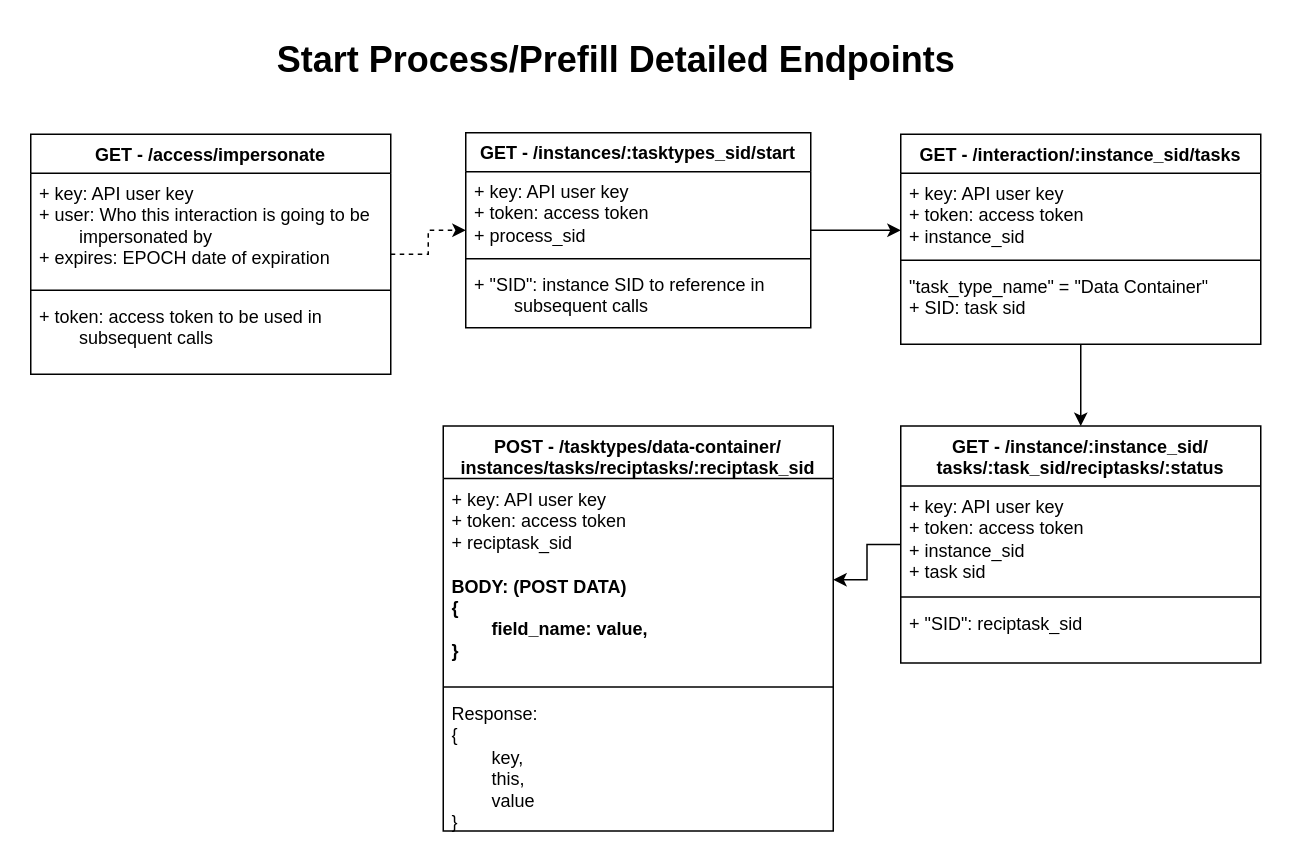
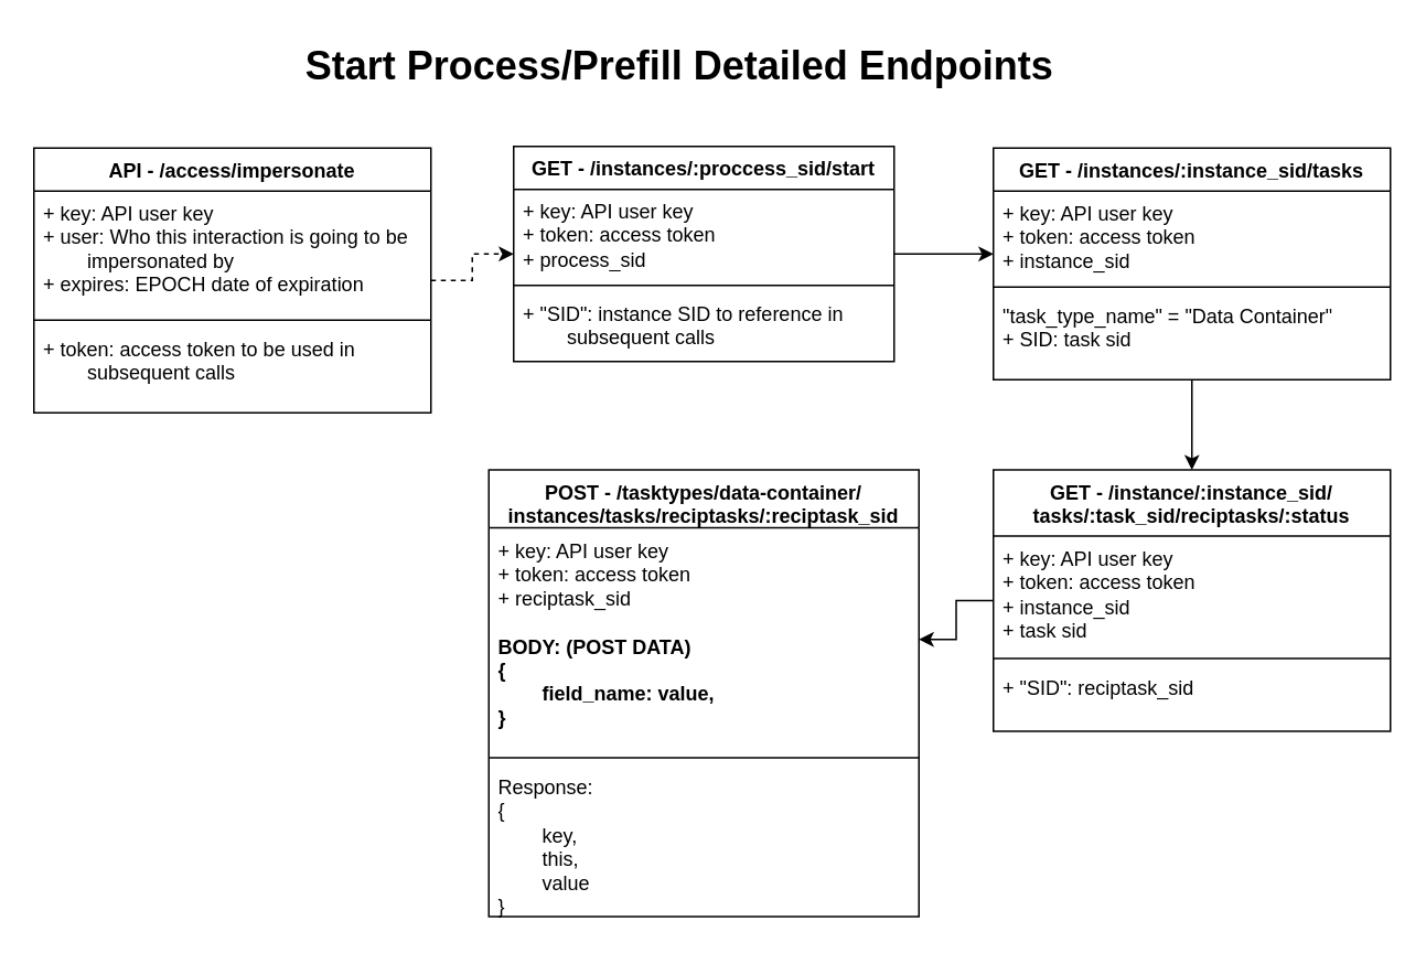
  <mxCell id="0" />
  <mxCell id="1" parent="0" />
  <mxCell id="2" value="Start Process/Prefill Detailed Endpoints" style="text;strokeColor=none;fillColor=none;html=1;fontSize=24;fontStyle=1;verticalAlign=middle;align=center;" vertex="1" parent="1"><mxGeometry x="360" y="20" width="100" height="40" as="geometry" /></mxCell>
  <mxCell id="3" style="edgeStyle=orthogonalEdgeStyle;rounded=0;orthogonalLoop=1;jettySize=auto;html=1;entryX=0;entryY=0.5;entryDx=0;entryDy=0;dashed=1;" edge="1" parent="1" source="4" target="9"><mxGeometry relative="1" as="geometry" /></mxCell>
- <mxCell id="4" value="GET - /access/impersonate" style="swimlane;fontStyle=1;align=center;verticalAlign=top;childLayout=stackLayout;horizontal=1;startSize=26;horizontalStack=0;resizeParent=1;resizeParentMax=0;resizeLast=0;collapsible=1;marginBottom=0;whiteSpace=wrap;html=1;" vertex="1" parent="1"><mxGeometry x="20" y="89" width="240" height="160" as="geometry" /></mxCell>
+ <mxCell id="4" value="API - /access/impersonate" style="swimlane;fontStyle=1;align=center;verticalAlign=top;childLayout=stackLayout;horizontal=1;startSize=26;horizontalStack=0;resizeParent=1;resizeParentMax=0;resizeLast=0;collapsible=1;marginBottom=0;whiteSpace=wrap;html=1;" vertex="1" parent="1"><mxGeometry x="20" y="89" width="240" height="160" as="geometry" /></mxCell>
  <mxCell id="5" value="+ key: API user key&lt;br&gt;+ user: Who this interaction is going to be &lt;span style=&quot;white-space: pre;&quot;&gt;&#09;&lt;/span&gt;impersonated by&lt;br&gt;+ expires: EPOCH date of expiration" style="text;strokeColor=none;fillColor=none;align=left;verticalAlign=top;spacingLeft=4;spacingRight=4;overflow=hidden;rotatable=0;points=[[0,0.5],[1,0.5]];portConstraint=eastwest;whiteSpace=wrap;html=1;" vertex="1" parent="4"><mxGeometry y="26" width="240" height="74" as="geometry" /></mxCell>
  <mxCell id="6" value="" style="line;strokeWidth=1;fillColor=none;align=left;verticalAlign=middle;spacingTop=-1;spacingLeft=3;spacingRight=3;rotatable=0;labelPosition=right;points=[];portConstraint=eastwest;strokeColor=inherit;" vertex="1" parent="4"><mxGeometry y="100" width="240" height="8" as="geometry" /></mxCell>
  <mxCell id="7" value="+ token: access token to be used in &lt;span style=&quot;white-space: pre;&quot;&gt;&#09;&lt;/span&gt;subsequent calls" style="text;strokeColor=none;fillColor=none;align=left;verticalAlign=top;spacingLeft=4;spacingRight=4;overflow=hidden;rotatable=0;points=[[0,0.5],[1,0.5]];portConstraint=eastwest;whiteSpace=wrap;html=1;" vertex="1" parent="4"><mxGeometry y="108" width="240" height="52" as="geometry" /></mxCell>
  <mxCell id="8" style="edgeStyle=orthogonalEdgeStyle;rounded=0;orthogonalLoop=1;jettySize=auto;html=1;entryX=0;entryY=0.704;entryDx=0;entryDy=0;entryPerimeter=0;" edge="1" parent="1" source="9" target="20"><mxGeometry relative="1" as="geometry" /></mxCell>
- <mxCell id="9" value="GET - /instances/:tasktypes_sid/start" style="swimlane;fontStyle=1;align=center;verticalAlign=top;childLayout=stackLayout;horizontal=1;startSize=26;horizontalStack=0;resizeParent=1;resizeParentMax=0;resizeLast=0;collapsible=1;marginBottom=0;whiteSpace=wrap;html=1;" vertex="1" parent="1"><mxGeometry x="310" y="88" width="230" height="130" as="geometry" /></mxCell>
+ <mxCell id="9" value="GET - /instances/:proccess_sid/start" style="swimlane;fontStyle=1;align=center;verticalAlign=top;childLayout=stackLayout;horizontal=1;startSize=26;horizontalStack=0;resizeParent=1;resizeParentMax=0;resizeLast=0;collapsible=1;marginBottom=0;whiteSpace=wrap;html=1;" vertex="1" parent="1"><mxGeometry x="310" y="88" width="230" height="130" as="geometry" /></mxCell>
  <mxCell id="10" value="+ key: API user key&lt;br&gt;+ token: access token&lt;br&gt;+ process_sid" style="text;strokeColor=none;fillColor=none;align=left;verticalAlign=top;spacingLeft=4;spacingRight=4;overflow=hidden;rotatable=0;points=[[0,0.5],[1,0.5]];portConstraint=eastwest;whiteSpace=wrap;html=1;" vertex="1" parent="9"><mxGeometry y="26" width="230" height="54" as="geometry" /></mxCell>
  <mxCell id="11" value="" style="line;strokeWidth=1;fillColor=none;align=left;verticalAlign=middle;spacingTop=-1;spacingLeft=3;spacingRight=3;rotatable=0;labelPosition=right;points=[];portConstraint=eastwest;strokeColor=inherit;" vertex="1" parent="9"><mxGeometry y="80" width="230" height="8" as="geometry" /></mxCell>
  <mxCell id="12" value="+ &quot;SID&quot;: instance SID to reference in &lt;span style=&quot;white-space: pre;&quot;&gt;&#09;&lt;/span&gt;subsequent calls" style="text;strokeColor=none;fillColor=none;align=left;verticalAlign=top;spacingLeft=4;spacingRight=4;overflow=hidden;rotatable=0;points=[[0,0.5],[1,0.5]];portConstraint=eastwest;whiteSpace=wrap;html=1;" vertex="1" parent="9"><mxGeometry y="88" width="230" height="42" as="geometry" /></mxCell>
  <mxCell id="13" style="edgeStyle=orthogonalEdgeStyle;rounded=0;orthogonalLoop=1;jettySize=auto;html=1;" edge="1" parent="1" source="14" target="24"><mxGeometry relative="1" as="geometry" /></mxCell>
  <mxCell id="14" value="GET - /instance/:instance_sid/&lt;br&gt;tasks/:task_sid/reciptasks/:status" style="swimlane;fontStyle=1;align=center;verticalAlign=top;childLayout=stackLayout;horizontal=1;startSize=40;horizontalStack=0;resizeParent=1;resizeParentMax=0;resizeLast=0;collapsible=1;marginBottom=0;whiteSpace=wrap;html=1;" vertex="1" parent="1"><mxGeometry x="600" y="283.5" width="240" height="158" as="geometry" /></mxCell>
  <mxCell id="15" value="+ key: API user key&lt;br&gt;+ token: access token&lt;br&gt;+ instance_sid&lt;br&gt;+ task sid" style="text;strokeColor=none;fillColor=none;align=left;verticalAlign=top;spacingLeft=4;spacingRight=4;overflow=hidden;rotatable=0;points=[[0,0.5],[1,0.5]];portConstraint=eastwest;whiteSpace=wrap;html=1;" vertex="1" parent="14"><mxGeometry y="40" width="240" height="70" as="geometry" /></mxCell>
  <mxCell id="16" value="" style="line;strokeWidth=1;fillColor=none;align=left;verticalAlign=middle;spacingTop=-1;spacingLeft=3;spacingRight=3;rotatable=0;labelPosition=right;points=[];portConstraint=eastwest;strokeColor=inherit;" vertex="1" parent="14"><mxGeometry y="110" width="240" height="8" as="geometry" /></mxCell>
  <mxCell id="17" value="+ &quot;SID&quot;: reciptask_sid" style="text;strokeColor=none;fillColor=none;align=left;verticalAlign=top;spacingLeft=4;spacingRight=4;overflow=hidden;rotatable=0;points=[[0,0.5],[1,0.5]];portConstraint=eastwest;whiteSpace=wrap;html=1;" vertex="1" parent="14"><mxGeometry y="118" width="240" height="40" as="geometry" /></mxCell>
  <mxCell id="18" style="edgeStyle=orthogonalEdgeStyle;rounded=0;orthogonalLoop=1;jettySize=auto;html=1;entryX=0.5;entryY=0;entryDx=0;entryDy=0;" edge="1" parent="1" source="19" target="14"><mxGeometry relative="1" as="geometry" /></mxCell>
- <mxCell id="19" value="GET - /interaction/:instance_sid/tasks" style="swimlane;fontStyle=1;align=center;verticalAlign=top;childLayout=stackLayout;horizontal=1;startSize=26;horizontalStack=0;resizeParent=1;resizeParentMax=0;resizeLast=0;collapsible=1;marginBottom=0;whiteSpace=wrap;html=1;" vertex="1" parent="1"><mxGeometry x="600" y="89" width="240" height="140" as="geometry" /></mxCell>
+ <mxCell id="19" value="GET - /instances/:instance_sid/tasks" style="swimlane;fontStyle=1;align=center;verticalAlign=top;childLayout=stackLayout;horizontal=1;startSize=26;horizontalStack=0;resizeParent=1;resizeParentMax=0;resizeLast=0;collapsible=1;marginBottom=0;whiteSpace=wrap;html=1;" vertex="1" parent="1"><mxGeometry x="600" y="89" width="240" height="140" as="geometry" /></mxCell>
  <mxCell id="20" value="+ key: API user key&lt;br&gt;+ token: access token&lt;br&gt;+ instance_sid" style="text;strokeColor=none;fillColor=none;align=left;verticalAlign=top;spacingLeft=4;spacingRight=4;overflow=hidden;rotatable=0;points=[[0,0.5],[1,0.5]];portConstraint=eastwest;whiteSpace=wrap;html=1;" vertex="1" parent="19"><mxGeometry y="26" width="240" height="54" as="geometry" /></mxCell>
  <mxCell id="21" value="" style="line;strokeWidth=1;fillColor=none;align=left;verticalAlign=middle;spacingTop=-1;spacingLeft=3;spacingRight=3;rotatable=0;labelPosition=right;points=[];portConstraint=eastwest;strokeColor=inherit;" vertex="1" parent="19"><mxGeometry y="80" width="240" height="8" as="geometry" /></mxCell>
  <mxCell id="22" value="&quot;task_type_name&quot; = &quot;Data Container&quot;&lt;br&gt;+ SID: task sid" style="text;strokeColor=none;fillColor=none;align=left;verticalAlign=top;spacingLeft=4;spacingRight=4;overflow=hidden;rotatable=0;points=[[0,0.5],[1,0.5]];portConstraint=eastwest;whiteSpace=wrap;html=1;" vertex="1" parent="19"><mxGeometry y="88" width="240" height="52" as="geometry" /></mxCell>
  <mxCell id="23" value="POST - /tasktypes/data-container/&lt;br&gt;instances/tasks/reciptasks/:reciptask_sid" style="swimlane;fontStyle=1;align=center;verticalAlign=top;childLayout=stackLayout;horizontal=1;startSize=35;horizontalStack=0;resizeParent=1;resizeParentMax=0;resizeLast=0;collapsible=1;marginBottom=0;whiteSpace=wrap;html=1;" vertex="1" parent="1"><mxGeometry x="295" y="283.5" width="260" height="270" as="geometry" /></mxCell>
  <mxCell id="24" value="+ key: API user key&lt;br&gt;+ token: access token&lt;br&gt;+ reciptask_sid&lt;br&gt;&lt;br&gt;&lt;b&gt;BODY: (POST DATA)&lt;br&gt;{&lt;br&gt;&lt;span style=&quot;white-space: pre;&quot;&gt;&#09;&lt;/span&gt;field_name: value,&lt;span style=&quot;white-space: pre;&quot;&gt;&#09;&lt;/span&gt;&lt;br&gt;}&lt;br&gt;&lt;/b&gt;" style="text;strokeColor=none;fillColor=none;align=left;verticalAlign=top;spacingLeft=4;spacingRight=4;overflow=hidden;rotatable=0;points=[[0,0.5],[1,0.5]];portConstraint=eastwest;whiteSpace=wrap;html=1;" vertex="1" parent="23"><mxGeometry y="35" width="260" height="135" as="geometry" /></mxCell>
  <mxCell id="25" value="" style="line;strokeWidth=1;fillColor=none;align=left;verticalAlign=middle;spacingTop=-1;spacingLeft=3;spacingRight=3;rotatable=0;labelPosition=right;points=[];portConstraint=eastwest;strokeColor=inherit;" vertex="1" parent="23"><mxGeometry y="170" width="260" height="8" as="geometry" /></mxCell>
  <mxCell id="26" value="Response:&lt;br&gt;{&lt;br&gt;&lt;span style=&quot;white-space: pre;&quot;&gt;&#09;&lt;/span&gt;key,&lt;br&gt;&lt;span style=&quot;white-space: pre;&quot;&gt;&#09;&lt;/span&gt;this,&lt;br&gt;&lt;span style=&quot;white-space: pre;&quot;&gt;&#09;&lt;/span&gt;value&lt;br&gt;}" style="text;strokeColor=none;fillColor=none;align=left;verticalAlign=top;spacingLeft=4;spacingRight=4;overflow=hidden;rotatable=0;points=[[0,0.5],[1,0.5]];portConstraint=eastwest;whiteSpace=wrap;html=1;" vertex="1" parent="23"><mxGeometry y="178" width="260" height="92" as="geometry" /></mxCell>
